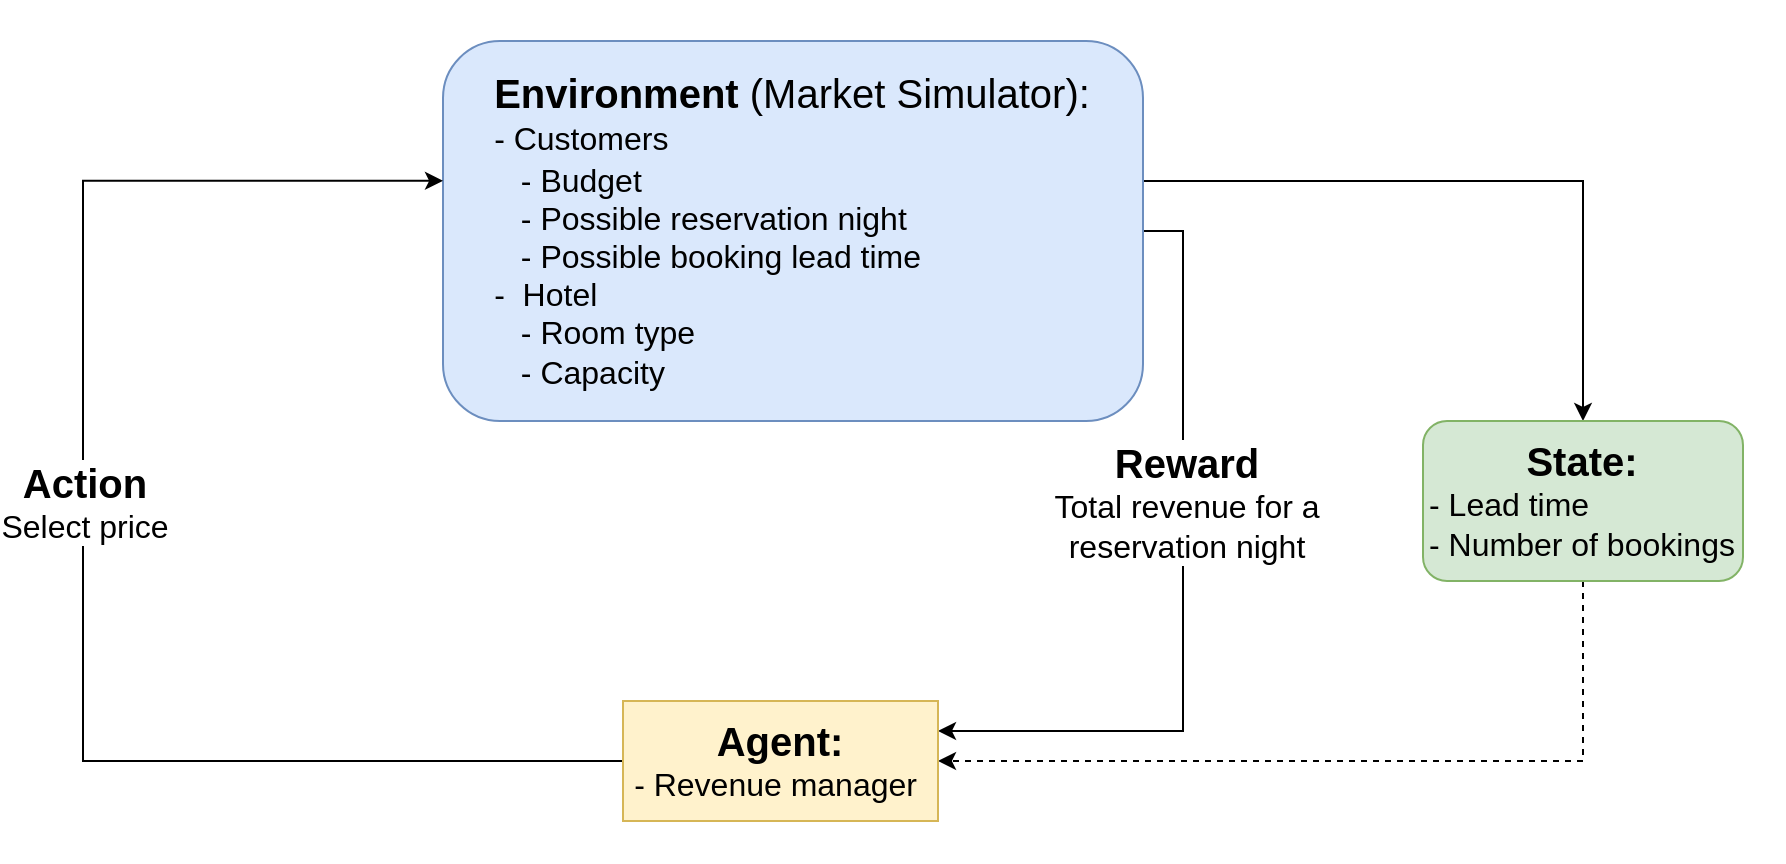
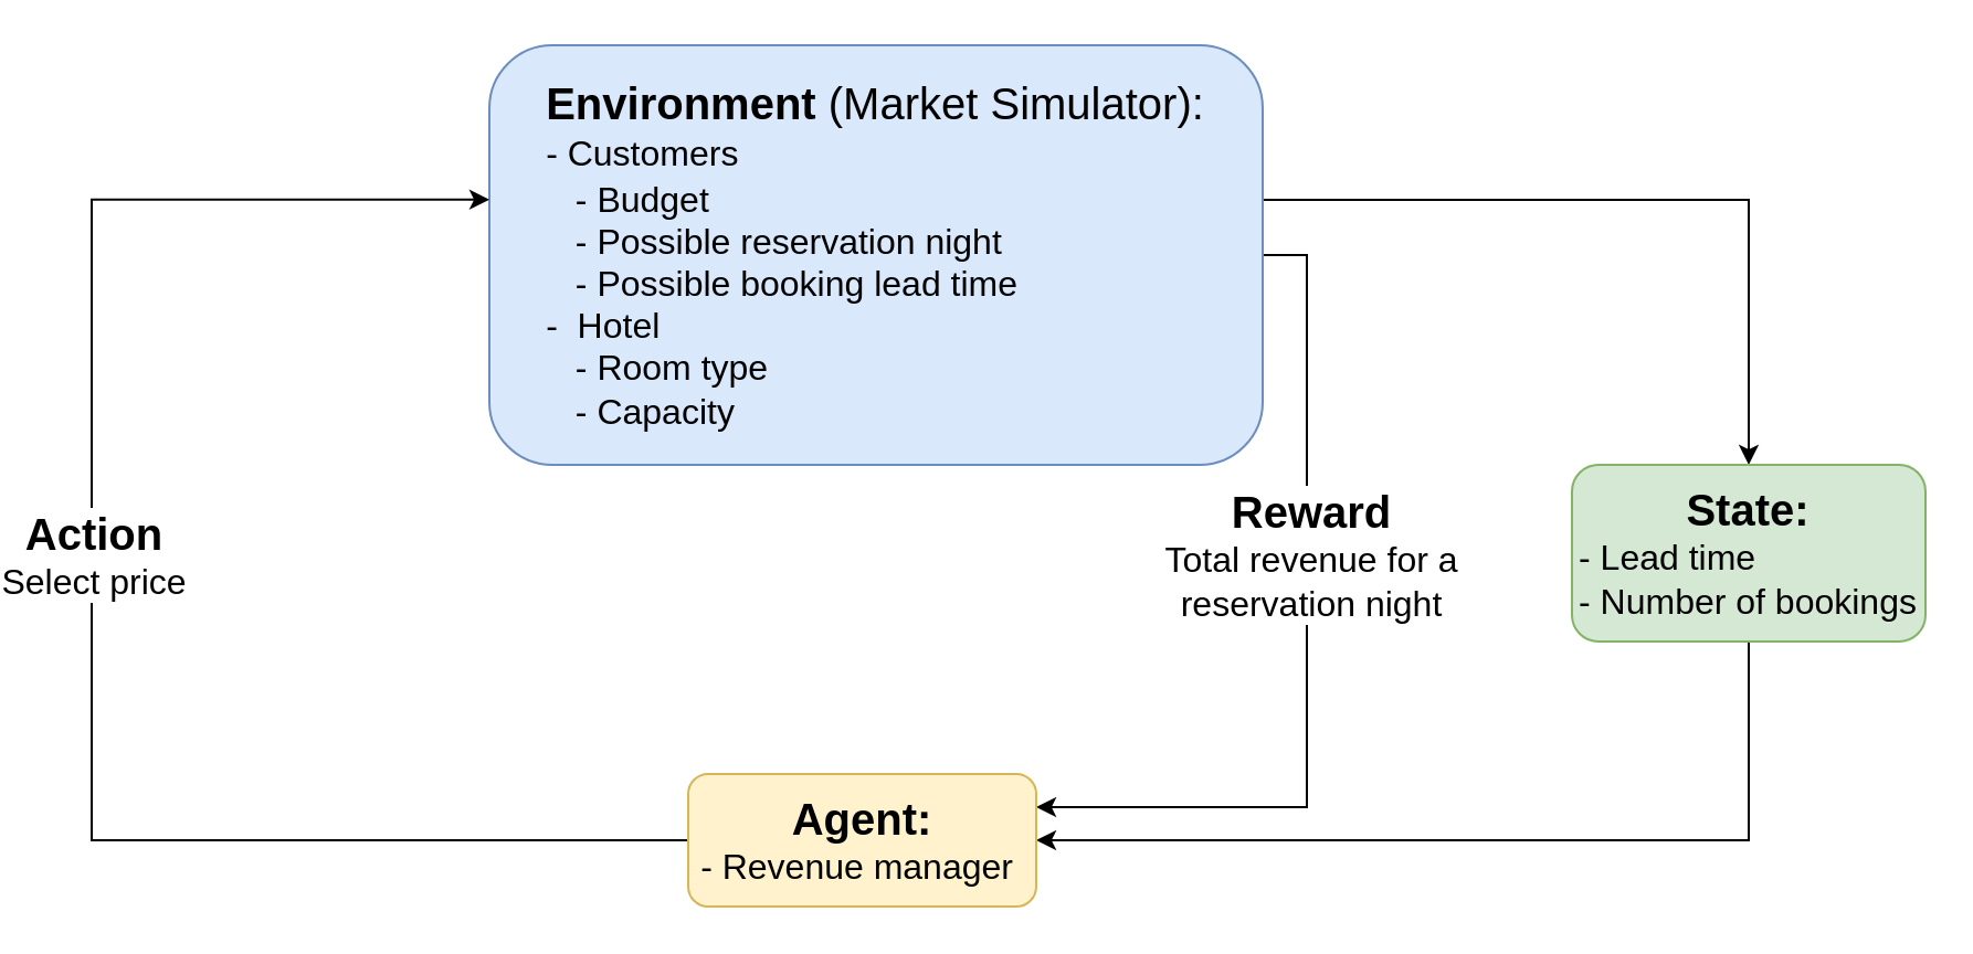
  <mxCell id="0" />
  <mxCell id="1" parent="0" />
  <mxCell id="2" style="edgeStyle=orthogonalEdgeStyle;rounded=0;orthogonalLoop=1;jettySize=auto;html=1;exitX=1;exitY=0.5;exitDx=0;exitDy=0;entryX=1;entryY=0.25;entryDx=0;entryDy=0;" edge="1" parent="1" source="5" target="10"><mxGeometry relative="1" as="geometry" /></mxCell>
  <mxCell id="3" value="&lt;div&gt;&lt;b&gt;&lt;font style=&quot;font-size: 20px&quot;&gt;Reward&lt;/font&gt;&lt;/b&gt;&lt;/div&gt;&lt;font style=&quot;font-size: 16px&quot;&gt;Total revenue for a&lt;br&gt;reservation night&lt;/font&gt;" style="edgeLabel;html=1;align=center;verticalAlign=middle;resizable=0;points=[];" vertex="1" connectable="0" parent="2"><mxGeometry x="-0.371" y="1" relative="1" as="geometry"><mxPoint y="32" as="offset" /></mxGeometry></mxCell>
  <mxCell id="4" style="edgeStyle=orthogonalEdgeStyle;rounded=0;orthogonalLoop=1;jettySize=auto;html=1;entryX=0.5;entryY=0;entryDx=0;entryDy=0;" edge="1" parent="1" source="5" target="7"><mxGeometry relative="1" as="geometry"><Array as="points"><mxPoint x="770" y="90" /></Array></mxGeometry></mxCell>
  <mxCell id="5" value="&lt;font style=&quot;font-size: 20px&quot;&gt;&lt;font style=&quot;font-size: 20px&quot;&gt;&lt;b&gt;Environment&lt;/b&gt;&amp;nbsp;(Market Simulator):&lt;/font&gt;&lt;br&gt;&lt;/font&gt;&lt;div style=&quot;text-align: left ; font-size: 18px&quot;&gt;&lt;span style=&quot;font-size: 16px&quot;&gt;- Customers&lt;/span&gt;&lt;br&gt;&lt;/div&gt;&lt;div style=&quot;text-align: left ; font-size: 16px&quot;&gt;&lt;span&gt;&lt;font style=&quot;font-size: 16px&quot;&gt;&amp;nbsp; &amp;nbsp;- Budget&lt;/font&gt;&lt;/span&gt;&lt;/div&gt;&lt;div style=&quot;text-align: left ; font-size: 16px&quot;&gt;&lt;span&gt;&lt;font style=&quot;font-size: 16px&quot;&gt;&amp;nbsp; &amp;nbsp;- Possible reservation night&lt;/font&gt;&lt;/span&gt;&lt;/div&gt;&lt;div style=&quot;text-align: left ; font-size: 16px&quot;&gt;&lt;span&gt;&lt;font style=&quot;font-size: 16px&quot;&gt;&amp;nbsp; &amp;nbsp;- Possible booking lead time&lt;/font&gt;&lt;/span&gt;&lt;/div&gt;&lt;div style=&quot;text-align: left ; font-size: 16px&quot;&gt;&lt;span&gt;-&amp;nbsp; Hotel&lt;/span&gt;&lt;br&gt;&lt;/div&gt;&lt;div style=&quot;text-align: left ; font-size: 16px&quot;&gt;&lt;span&gt;&lt;font style=&quot;font-size: 16px&quot;&gt;&amp;nbsp; &amp;nbsp;- Room type&lt;/font&gt;&lt;/span&gt;&lt;/div&gt;&lt;div style=&quot;text-align: left ; font-size: 16px&quot;&gt;&lt;font style=&quot;font-size: 16px&quot;&gt;&lt;font style=&quot;font-size: 16px&quot;&gt;&amp;nbsp; &amp;nbsp;- &lt;/font&gt;&lt;font style=&quot;font-size: 16px&quot;&gt;Capacity&lt;/font&gt;&lt;/font&gt;&lt;/div&gt;" style="rounded=1;whiteSpace=wrap;html=1;fillColor=#dae8fc;strokeColor=#6c8ebf;" vertex="1" parent="1"><mxGeometry x="200" y="20" width="350" height="190" as="geometry" /></mxCell>
- <mxCell id="6" style="edgeStyle=orthogonalEdgeStyle;rounded=0;orthogonalLoop=1;jettySize=auto;html=1;entryX=1;entryY=0.5;entryDx=0;entryDy=0;exitX=0.5;exitY=1;exitDx=0;exitDy=0;dashed=1;" edge="1" parent="1" source="7" target="10"><mxGeometry relative="1" as="geometry" /></mxCell>
+ <mxCell id="6" style="edgeStyle=orthogonalEdgeStyle;rounded=0;orthogonalLoop=1;jettySize=auto;html=1;entryX=1;entryY=0.5;entryDx=0;entryDy=0;exitX=0.5;exitY=1;exitDx=0;exitDy=0;" edge="1" parent="1" source="7" target="10"><mxGeometry relative="1" as="geometry" /></mxCell>
  <mxCell id="7" value="&lt;font style=&quot;font-size: 16px&quot;&gt;&lt;b&gt;&lt;font style=&quot;font-size: 20px&quot;&gt;State:&lt;/font&gt;&lt;/b&gt;&lt;br&gt;&lt;div style=&quot;text-align: left&quot;&gt;&lt;span&gt;- Lead time&lt;/span&gt;&lt;/div&gt;&lt;div style=&quot;text-align: left&quot;&gt;&lt;span&gt;- Number of bookings&lt;/span&gt;&lt;/div&gt;&lt;/font&gt;" style="whiteSpace=wrap;html=1;fillColor=#d5e8d4;strokeColor=#82b366;rounded=1;" vertex="1" parent="1"><mxGeometry x="690" y="210" width="160" height="80" as="geometry" /></mxCell>
  <mxCell id="8" style="edgeStyle=orthogonalEdgeStyle;rounded=0;orthogonalLoop=1;jettySize=auto;html=1;entryX=0;entryY=0.368;entryDx=0;entryDy=0;entryPerimeter=0;" edge="1" parent="1" source="10" target="5"><mxGeometry relative="1" as="geometry"><mxPoint x="235" y="89" as="targetPoint" /><Array as="points"><mxPoint x="20" y="380" /><mxPoint x="20" y="90" /></Array></mxGeometry></mxCell>
  <mxCell id="9" value="&lt;div&gt;&lt;b&gt;&lt;font style=&quot;font-size: 20px&quot;&gt;Action&lt;/font&gt;&lt;/b&gt;&lt;/div&gt;&lt;font size=&quot;1&quot;&gt;&lt;div style=&quot;font-size: 16px&quot;&gt;Select price&lt;/div&gt;&lt;/font&gt;" style="edgeLabel;html=1;align=center;verticalAlign=middle;resizable=0;points=[];" vertex="1" connectable="0" parent="8"><mxGeometry x="0.137" y="-3" relative="1" as="geometry"><mxPoint x="-3" y="21" as="offset" /></mxGeometry></mxCell>
- <mxCell id="10" value="&lt;font style=&quot;font-size: 16px&quot;&gt;&lt;b&gt;&lt;font style=&quot;font-size: 20px&quot;&gt;Agent:&lt;/font&gt;&lt;/b&gt;&lt;br&gt;&lt;div style=&quot;text-align: left&quot;&gt;&lt;font style=&quot;font-size: 16px&quot;&gt;- Revenue manager&lt;/font&gt;&lt;span&gt;&amp;nbsp;&lt;/span&gt;&lt;/div&gt;&lt;/font&gt;" style="rounded=0;whiteSpace=wrap;html=1;fillColor=#fff2cc;strokeColor=#d6b656;" vertex="1" parent="1"><mxGeometry x="290" y="350" width="157.5" height="60" as="geometry" /></mxCell>
+ <mxCell id="10" value="&lt;font style=&quot;font-size: 16px&quot;&gt;&lt;b&gt;&lt;font style=&quot;font-size: 20px&quot;&gt;Agent:&lt;/font&gt;&lt;/b&gt;&lt;br&gt;&lt;div style=&quot;text-align: left&quot;&gt;&lt;font style=&quot;font-size: 16px&quot;&gt;- Revenue manager&lt;/font&gt;&lt;span&gt;&amp;nbsp;&lt;/span&gt;&lt;/div&gt;&lt;/font&gt;" style="whiteSpace=wrap;html=1;fillColor=#fff2cc;strokeColor=#d6b656;rounded=1;" vertex="1" parent="1"><mxGeometry x="290" y="350" width="157.5" height="60" as="geometry" /></mxCell>
